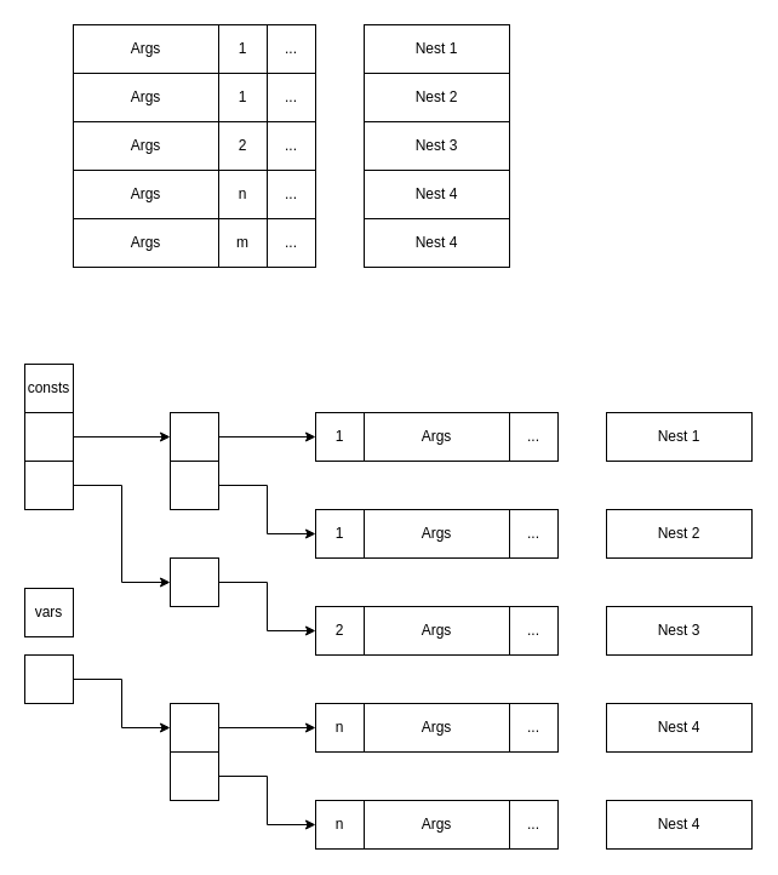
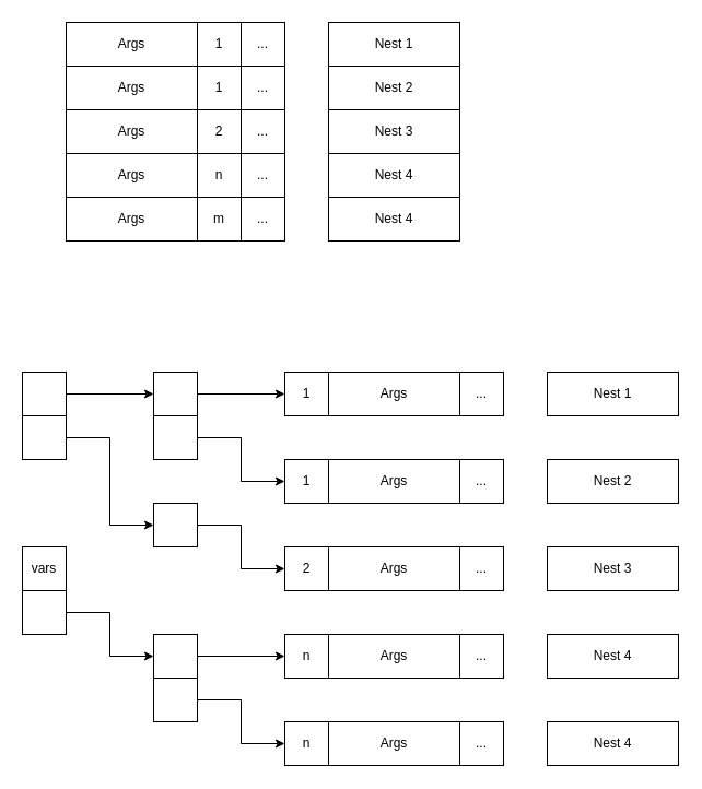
  <mxCell id="0" />
  <mxCell id="1" parent="0" />
  <mxCell id="2" value="Args" style="rounded=0;whiteSpace=wrap;html=1;" parent="1" vertex="1"><mxGeometry x="60" y="60" width="120" height="40" as="geometry" /></mxCell>
  <mxCell id="3" value="1" style="rounded=0;whiteSpace=wrap;html=1;" parent="1" vertex="1"><mxGeometry x="180" y="60" width="40" height="40" as="geometry" /></mxCell>
  <mxCell id="4" value="Args" style="rounded=0;whiteSpace=wrap;html=1;" parent="1" vertex="1"><mxGeometry x="60" y="100" width="120" height="40" as="geometry" /></mxCell>
  <mxCell id="5" value="2" style="rounded=0;whiteSpace=wrap;html=1;" parent="1" vertex="1"><mxGeometry x="180" y="100" width="40" height="40" as="geometry" /></mxCell>
  <mxCell id="6" value="Args" style="rounded=0;whiteSpace=wrap;html=1;" parent="1" vertex="1"><mxGeometry x="60" y="140" width="120" height="40" as="geometry" /></mxCell>
  <mxCell id="7" value="n" style="rounded=0;whiteSpace=wrap;html=1;" parent="1" vertex="1"><mxGeometry x="180" y="140" width="40" height="40" as="geometry" /></mxCell>
  <mxCell id="8" value="Args" style="rounded=0;whiteSpace=wrap;html=1;" parent="1" vertex="1"><mxGeometry x="60" y="20" width="120" height="40" as="geometry" /></mxCell>
  <mxCell id="9" value="1" style="rounded=0;whiteSpace=wrap;html=1;" parent="1" vertex="1"><mxGeometry x="180" y="20" width="40" height="40" as="geometry" /></mxCell>
  <mxCell id="10" value="..." style="rounded=0;whiteSpace=wrap;html=1;" parent="1" vertex="1"><mxGeometry x="220" y="20" width="40" height="40" as="geometry" /></mxCell>
  <mxCell id="11" value="Nest 1" style="rounded=0;whiteSpace=wrap;html=1;" parent="1" vertex="1"><mxGeometry x="300" y="20" width="120" height="40" as="geometry" /></mxCell>
  <mxCell id="12" value="Nest 2" style="rounded=0;whiteSpace=wrap;html=1;" parent="1" vertex="1"><mxGeometry x="300" y="60" width="120" height="40" as="geometry" /></mxCell>
  <mxCell id="13" value="Nest 3" style="rounded=0;whiteSpace=wrap;html=1;" parent="1" vertex="1"><mxGeometry x="300" y="100" width="120" height="40" as="geometry" /></mxCell>
  <mxCell id="14" value="Nest 4" style="rounded=0;whiteSpace=wrap;html=1;" parent="1" vertex="1"><mxGeometry x="300" y="140" width="120" height="40" as="geometry" /></mxCell>
  <mxCell id="15" value="Args" style="rounded=0;whiteSpace=wrap;html=1;" parent="1" vertex="1"><mxGeometry x="300" y="420" width="120" height="40" as="geometry" /></mxCell>
  <mxCell id="16" value="Args" style="rounded=0;whiteSpace=wrap;html=1;" parent="1" vertex="1"><mxGeometry x="300" y="500" width="120" height="40" as="geometry" /></mxCell>
  <mxCell id="17" value="Args" style="rounded=0;whiteSpace=wrap;html=1;" parent="1" vertex="1"><mxGeometry x="300" y="580" width="120" height="40" as="geometry" /></mxCell>
  <mxCell id="18" value="Args" style="rounded=0;whiteSpace=wrap;html=1;" parent="1" vertex="1"><mxGeometry x="300" y="340" width="120" height="40" as="geometry" /></mxCell>
  <mxCell id="19" value="Nest 1" style="rounded=0;whiteSpace=wrap;html=1;" parent="1" vertex="1"><mxGeometry x="500" y="340" width="120" height="40" as="geometry" /></mxCell>
  <mxCell id="20" value="Nest 2" style="rounded=0;whiteSpace=wrap;html=1;" parent="1" vertex="1"><mxGeometry x="500" y="420" width="120" height="40" as="geometry" /></mxCell>
  <mxCell id="21" value="Nest 3" style="rounded=0;whiteSpace=wrap;html=1;" parent="1" vertex="1"><mxGeometry x="500" y="500" width="120" height="40" as="geometry" /></mxCell>
  <mxCell id="22" value="Nest 4" style="rounded=0;whiteSpace=wrap;html=1;" parent="1" vertex="1"><mxGeometry x="500" y="580" width="120" height="40" as="geometry" /></mxCell>
  <mxCell id="23" value="1" style="rounded=0;whiteSpace=wrap;html=1;" parent="1" vertex="1"><mxGeometry x="260" y="420" width="40" height="40" as="geometry" /></mxCell>
  <mxCell id="24" value="2" style="rounded=0;whiteSpace=wrap;html=1;" parent="1" vertex="1"><mxGeometry x="260" y="500" width="40" height="40" as="geometry" /></mxCell>
  <mxCell id="25" value="n" style="rounded=0;whiteSpace=wrap;html=1;" parent="1" vertex="1"><mxGeometry x="260" y="580" width="40" height="40" as="geometry" /></mxCell>
  <mxCell id="26" value="1" style="rounded=0;whiteSpace=wrap;html=1;" parent="1" vertex="1"><mxGeometry x="260" y="340" width="40" height="40" as="geometry" /></mxCell>
  <mxCell id="27" value="..." style="rounded=0;whiteSpace=wrap;html=1;" parent="1" vertex="1"><mxGeometry x="220" y="60" width="40" height="40" as="geometry" /></mxCell>
  <mxCell id="28" value="..." style="rounded=0;whiteSpace=wrap;html=1;" parent="1" vertex="1"><mxGeometry x="220" y="100" width="40" height="40" as="geometry" /></mxCell>
  <mxCell id="29" value="..." style="rounded=0;whiteSpace=wrap;html=1;" parent="1" vertex="1"><mxGeometry x="220" y="140" width="40" height="40" as="geometry" /></mxCell>
  <mxCell id="30" value="..." style="rounded=0;whiteSpace=wrap;html=1;" parent="1" vertex="1"><mxGeometry x="420" y="340" width="40" height="40" as="geometry" /></mxCell>
  <mxCell id="31" value="..." style="rounded=0;whiteSpace=wrap;html=1;" parent="1" vertex="1"><mxGeometry x="420" y="420" width="40" height="40" as="geometry" /></mxCell>
  <mxCell id="32" value="..." style="rounded=0;whiteSpace=wrap;html=1;" parent="1" vertex="1"><mxGeometry x="420" y="500" width="40" height="40" as="geometry" /></mxCell>
  <mxCell id="33" value="..." style="rounded=0;whiteSpace=wrap;html=1;" parent="1" vertex="1"><mxGeometry x="420" y="580" width="40" height="40" as="geometry" /></mxCell>
  <mxCell id="34" style="edgeStyle=orthogonalEdgeStyle;rounded=0;orthogonalLoop=1;jettySize=auto;html=1;" parent="1" source="35" target="43" edge="1"><mxGeometry relative="1" as="geometry" /></mxCell>
  <mxCell id="35" value="" style="rounded=0;whiteSpace=wrap;html=1;" parent="1" vertex="1"><mxGeometry x="20" y="340" width="40" height="40" as="geometry" /></mxCell>
  <mxCell id="36" style="edgeStyle=orthogonalEdgeStyle;rounded=0;orthogonalLoop=1;jettySize=auto;html=1;entryX=0;entryY=0.5;entryDx=0;entryDy=0;" parent="1" source="37" target="47" edge="1"><mxGeometry relative="1" as="geometry" /></mxCell>
  <mxCell id="37" value="" style="rounded=0;whiteSpace=wrap;html=1;" parent="1" vertex="1"><mxGeometry x="20" y="380" width="40" height="40" as="geometry" /></mxCell>
- <mxCell id="38" value="consts" style="rounded=0;whiteSpace=wrap;html=1;" parent="1" vertex="1"><mxGeometry x="20" y="300" width="40" height="40" as="geometry" /></mxCell>
- <mxCell id="39" value="vars" style="rounded=0;whiteSpace=wrap;html=1;" parent="1" vertex="1"><mxGeometry x="20" y="485" width="40" height="40" as="geometry" /></mxCell>
+ <mxCell id="39" value="vars" style="rounded=0;whiteSpace=wrap;html=1;" parent="1" vertex="1"><mxGeometry x="20" y="500" width="40" height="40" as="geometry" /></mxCell>
  <mxCell id="40" style="edgeStyle=orthogonalEdgeStyle;rounded=0;orthogonalLoop=1;jettySize=auto;html=1;entryX=0;entryY=0.5;entryDx=0;entryDy=0;" parent="1" source="41" target="57" edge="1"><mxGeometry relative="1" as="geometry" /></mxCell>
  <mxCell id="41" value="" style="rounded=0;whiteSpace=wrap;html=1;" parent="1" vertex="1"><mxGeometry x="20" y="540" width="40" height="40" as="geometry" /></mxCell>
  <mxCell id="42" style="edgeStyle=orthogonalEdgeStyle;rounded=0;orthogonalLoop=1;jettySize=auto;html=1;entryX=0;entryY=0.5;entryDx=0;entryDy=0;" parent="1" source="43" target="26" edge="1"><mxGeometry relative="1" as="geometry" /></mxCell>
  <mxCell id="43" value="" style="rounded=0;whiteSpace=wrap;html=1;" parent="1" vertex="1"><mxGeometry x="140" y="340" width="40" height="40" as="geometry" /></mxCell>
  <mxCell id="44" style="edgeStyle=orthogonalEdgeStyle;rounded=0;orthogonalLoop=1;jettySize=auto;html=1;entryX=0;entryY=0.5;entryDx=0;entryDy=0;" parent="1" source="45" target="23" edge="1"><mxGeometry relative="1" as="geometry" /></mxCell>
  <mxCell id="45" value="" style="rounded=0;whiteSpace=wrap;html=1;" parent="1" vertex="1"><mxGeometry x="140" y="380" width="40" height="40" as="geometry" /></mxCell>
  <mxCell id="46" style="edgeStyle=orthogonalEdgeStyle;rounded=0;orthogonalLoop=1;jettySize=auto;html=1;entryX=0;entryY=0.5;entryDx=0;entryDy=0;" parent="1" source="47" target="24" edge="1"><mxGeometry relative="1" as="geometry" /></mxCell>
  <mxCell id="47" value="" style="rounded=0;whiteSpace=wrap;html=1;" parent="1" vertex="1"><mxGeometry x="140" y="460" width="40" height="40" as="geometry" /></mxCell>
  <mxCell id="48" value="Args" style="rounded=0;whiteSpace=wrap;html=1;" parent="1" vertex="1"><mxGeometry x="60" y="180" width="120" height="40" as="geometry" /></mxCell>
  <mxCell id="49" value="m" style="rounded=0;whiteSpace=wrap;html=1;" parent="1" vertex="1"><mxGeometry x="180" y="180" width="40" height="40" as="geometry" /></mxCell>
  <mxCell id="50" value="Nest 4" style="rounded=0;whiteSpace=wrap;html=1;" parent="1" vertex="1"><mxGeometry x="300" y="180" width="120" height="40" as="geometry" /></mxCell>
  <mxCell id="51" value="..." style="rounded=0;whiteSpace=wrap;html=1;" parent="1" vertex="1"><mxGeometry x="220" y="180" width="40" height="40" as="geometry" /></mxCell>
  <mxCell id="52" value="Args" style="rounded=0;whiteSpace=wrap;html=1;" parent="1" vertex="1"><mxGeometry x="300" y="660" width="120" height="40" as="geometry" /></mxCell>
  <mxCell id="53" value="Nest 4" style="rounded=0;whiteSpace=wrap;html=1;" parent="1" vertex="1"><mxGeometry x="500" y="660" width="120" height="40" as="geometry" /></mxCell>
  <mxCell id="54" value="n" style="rounded=0;whiteSpace=wrap;html=1;" parent="1" vertex="1"><mxGeometry x="260" y="660" width="40" height="40" as="geometry" /></mxCell>
  <mxCell id="55" value="..." style="rounded=0;whiteSpace=wrap;html=1;" parent="1" vertex="1"><mxGeometry x="420" y="660" width="40" height="40" as="geometry" /></mxCell>
  <mxCell id="56" style="edgeStyle=orthogonalEdgeStyle;rounded=0;orthogonalLoop=1;jettySize=auto;html=1;" parent="1" source="57" target="25" edge="1"><mxGeometry relative="1" as="geometry" /></mxCell>
  <mxCell id="57" value="" style="rounded=0;whiteSpace=wrap;html=1;" parent="1" vertex="1"><mxGeometry x="140" y="580" width="40" height="40" as="geometry" /></mxCell>
  <mxCell id="58" value="" style="edgeStyle=orthogonalEdgeStyle;rounded=0;orthogonalLoop=1;jettySize=auto;html=1;" parent="1" source="59" target="54" edge="1"><mxGeometry relative="1" as="geometry" /></mxCell>
  <mxCell id="59" value="" style="rounded=0;whiteSpace=wrap;html=1;" parent="1" vertex="1"><mxGeometry x="140" y="620" width="40" height="40" as="geometry" /></mxCell>
